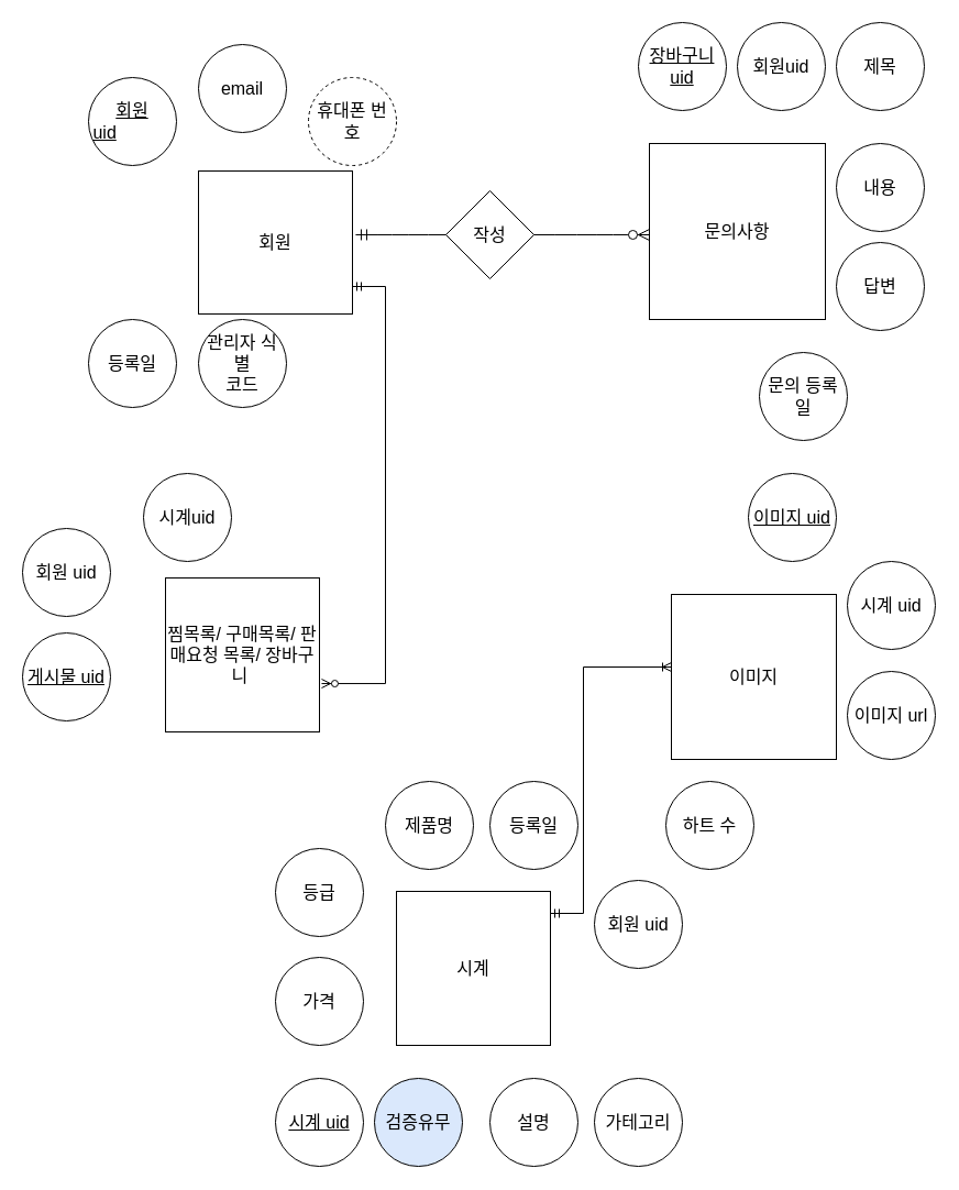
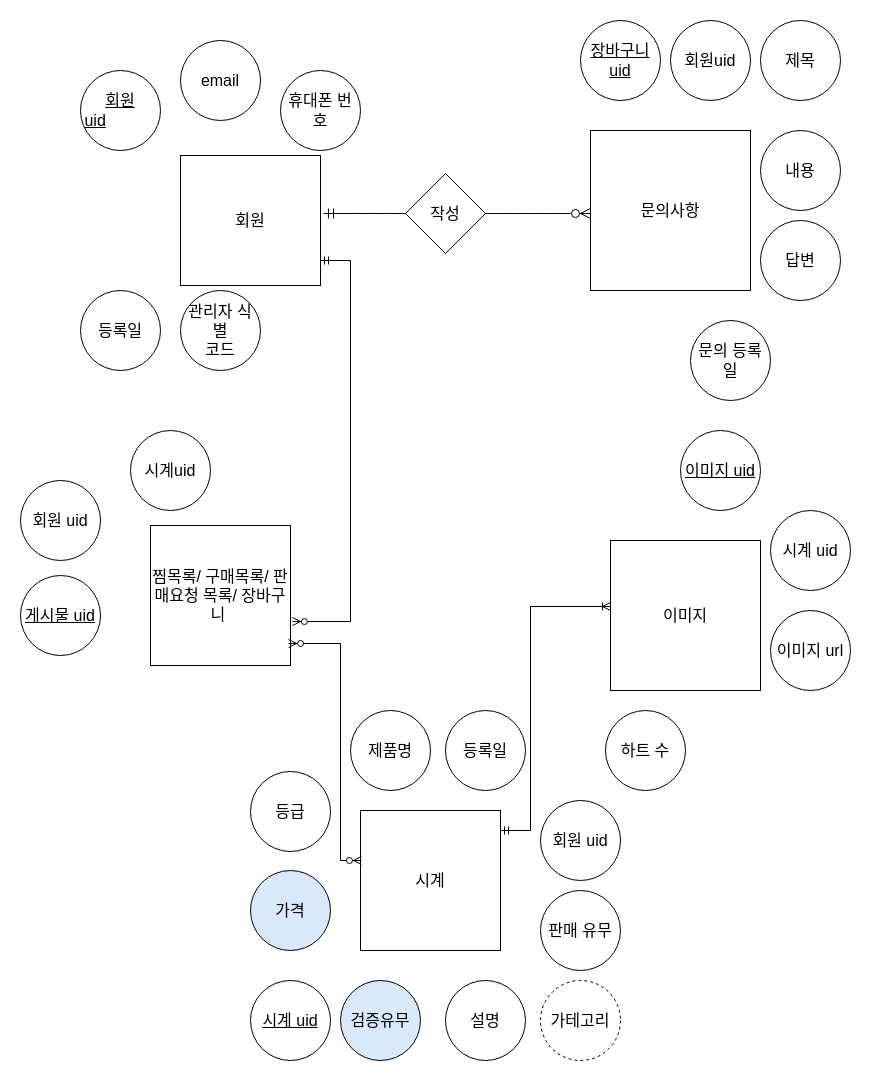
  <mxCell id="0" />
  <mxCell id="1" parent="0" />
  <mxCell id="2" value="회원" style="rounded=0;whiteSpace=wrap;html=1;fontSize=16;" vertex="1" parent="1"><mxGeometry x="180" y="155" width="140" height="130" as="geometry" /></mxCell>
  <mxCell id="3" value="&lt;u&gt;회원 uid&lt;span style=&quot;white-space: pre;&quot;&gt;&#09;&lt;/span&gt;&lt;span style=&quot;white-space: pre;&quot;&gt;&#09;&lt;/span&gt;&lt;/u&gt;" style="ellipse;whiteSpace=wrap;html=1;aspect=fixed;fontSize=16;" vertex="1" parent="1"><mxGeometry x="80" y="70" width="80" height="80" as="geometry" /></mxCell>
  <mxCell id="4" value="email" style="ellipse;whiteSpace=wrap;html=1;aspect=fixed;fontSize=16;" vertex="1" parent="1"><mxGeometry x="180" y="40" width="80" height="80" as="geometry" /></mxCell>
- <mxCell id="5" value="휴대폰 번호" style="ellipse;whiteSpace=wrap;html=1;aspect=fixed;fontSize=16;dashed=1;" vertex="1" parent="1"><mxGeometry x="280" y="70" width="80" height="80" as="geometry" /></mxCell>
+ <mxCell id="5" value="휴대폰 번호" style="ellipse;whiteSpace=wrap;html=1;aspect=fixed;fontSize=16;" vertex="1" parent="1"><mxGeometry x="280" y="70" width="80" height="80" as="geometry" /></mxCell>
  <mxCell id="6" value="등록일" style="ellipse;whiteSpace=wrap;html=1;aspect=fixed;fontSize=16;" vertex="1" parent="1"><mxGeometry x="80" y="290" width="80" height="80" as="geometry" /></mxCell>
  <mxCell id="7" value="관리자 식별&lt;br&gt;코드" style="ellipse;whiteSpace=wrap;html=1;aspect=fixed;fontSize=16;" vertex="1" parent="1"><mxGeometry x="180" y="290" width="80" height="80" as="geometry" /></mxCell>
  <mxCell id="8" value="문의사항" style="whiteSpace=wrap;html=1;aspect=fixed;fontSize=16;" vertex="1" parent="1"><mxGeometry x="590" y="130" width="160" height="160" as="geometry" /></mxCell>
  <mxCell id="9" value="시계" style="whiteSpace=wrap;html=1;aspect=fixed;fontSize=16;" vertex="1" parent="1"><mxGeometry x="360" y="810" width="140" height="140" as="geometry" /></mxCell>
  <mxCell id="10" value="이미지" style="whiteSpace=wrap;html=1;aspect=fixed;fontSize=16;" vertex="1" parent="1"><mxGeometry x="610" y="540" width="150" height="150" as="geometry" /></mxCell>
  <mxCell id="11" value="찜목록/ 구매목록/ 판매요청 목록/ 장바구니&amp;nbsp;" style="whiteSpace=wrap;html=1;aspect=fixed;fontSize=16;" vertex="1" parent="1"><mxGeometry x="150" y="525" width="140" height="140" as="geometry" /></mxCell>
  <mxCell id="12" value="회원 uid" style="ellipse;whiteSpace=wrap;html=1;aspect=fixed;fontSize=16;" vertex="1" parent="1"><mxGeometry x="20" y="480" width="80" height="80" as="geometry" /></mxCell>
  <mxCell id="13" value="시계uid" style="ellipse;whiteSpace=wrap;html=1;aspect=fixed;fontSize=16;" vertex="1" parent="1"><mxGeometry x="130" y="430" width="80" height="80" as="geometry" /></mxCell>
  <mxCell id="14" value="&lt;u&gt;게시물 uid&lt;/u&gt;" style="ellipse;whiteSpace=wrap;html=1;aspect=fixed;fontSize=16;" vertex="1" parent="1"><mxGeometry x="20" y="575" width="80" height="80" as="geometry" /></mxCell>
  <mxCell id="15" value="&lt;u&gt;이미지 uid&lt;/u&gt;" style="ellipse;whiteSpace=wrap;html=1;aspect=fixed;fontSize=16;" vertex="1" parent="1"><mxGeometry x="680" y="430" width="80" height="80" as="geometry" /></mxCell>
  <mxCell id="16" value="시계 uid" style="ellipse;whiteSpace=wrap;html=1;aspect=fixed;fontSize=16;" vertex="1" parent="1"><mxGeometry x="770" y="510" width="80" height="80" as="geometry" /></mxCell>
  <mxCell id="17" value="이미지 url" style="ellipse;whiteSpace=wrap;html=1;aspect=fixed;fontSize=16;" vertex="1" parent="1"><mxGeometry x="770" y="610" width="80" height="80" as="geometry" /></mxCell>
  <mxCell id="18" value="&lt;u&gt;장바구니 uid&lt;/u&gt;" style="ellipse;whiteSpace=wrap;html=1;aspect=fixed;fontSize=16;" vertex="1" parent="1"><mxGeometry x="580" y="20" width="80" height="80" as="geometry" /></mxCell>
  <mxCell id="19" value="회원uid" style="ellipse;whiteSpace=wrap;html=1;aspect=fixed;fontSize=16;" vertex="1" parent="1"><mxGeometry x="670" y="20" width="80" height="80" as="geometry" /></mxCell>
  <mxCell id="20" value="내용" style="ellipse;whiteSpace=wrap;html=1;aspect=fixed;fontSize=16;" vertex="1" parent="1"><mxGeometry x="760" y="130" width="80" height="80" as="geometry" /></mxCell>
  <mxCell id="21" value="제목" style="ellipse;whiteSpace=wrap;html=1;aspect=fixed;fontSize=16;" vertex="1" parent="1"><mxGeometry x="760" y="20" width="80" height="80" as="geometry" /></mxCell>
  <mxCell id="22" value="문의 등록일" style="ellipse;whiteSpace=wrap;html=1;aspect=fixed;fontSize=16;" vertex="1" parent="1"><mxGeometry x="690" y="320" width="80" height="80" as="geometry" /></mxCell>
  <mxCell id="23" value="답변" style="ellipse;whiteSpace=wrap;html=1;aspect=fixed;fontSize=16;" vertex="1" parent="1"><mxGeometry x="760" y="220" width="80" height="80" as="geometry" /></mxCell>
  <mxCell id="24" style="edgeStyle=none;curved=1;rounded=0;orthogonalLoop=1;jettySize=auto;html=1;exitX=0;exitY=0.5;exitDx=0;exitDy=0;fontSize=12;startSize=8;endSize=8;" edge="1" parent="1" source="4" target="4"><mxGeometry relative="1" as="geometry" /></mxCell>
  <mxCell id="25" value="제품명" style="ellipse;whiteSpace=wrap;html=1;aspect=fixed;fontSize=16;" vertex="1" parent="1"><mxGeometry x="350" y="710" width="80" height="80" as="geometry" /></mxCell>
- <mxCell id="26" value="가테고리" style="ellipse;whiteSpace=wrap;html=1;aspect=fixed;fontSize=16;" vertex="1" parent="1"><mxGeometry x="540" y="980" width="80" height="80" as="geometry" /></mxCell>
+ <mxCell id="26" value="가테고리" style="ellipse;whiteSpace=wrap;html=1;aspect=fixed;fontSize=16;dashed=1;" vertex="1" parent="1"><mxGeometry x="540" y="980" width="80" height="80" as="geometry" /></mxCell>
  <mxCell id="27" value="등록일" style="ellipse;whiteSpace=wrap;html=1;aspect=fixed;fontSize=16;" vertex="1" parent="1"><mxGeometry x="445" y="710" width="80" height="80" as="geometry" /></mxCell>
  <mxCell id="28" value="설명" style="ellipse;whiteSpace=wrap;html=1;aspect=fixed;fontSize=16;" vertex="1" parent="1"><mxGeometry x="445" y="980" width="80" height="80" as="geometry" /></mxCell>
+ <mxCell id="29" value="판매 유무" style="ellipse;whiteSpace=wrap;html=1;aspect=fixed;fontSize=16;" vertex="1" parent="1"><mxGeometry x="540" y="890" width="80" height="80" as="geometry" /></mxCell>
  <mxCell id="30" value="회원 uid" style="ellipse;whiteSpace=wrap;html=1;aspect=fixed;fontSize=16;" vertex="1" parent="1"><mxGeometry x="540" y="800" width="80" height="80" as="geometry" /></mxCell>
  <mxCell id="31" value="하트 수" style="ellipse;whiteSpace=wrap;html=1;aspect=fixed;fontSize=16;" vertex="1" parent="1"><mxGeometry x="605" y="710" width="80" height="80" as="geometry" /></mxCell>
  <mxCell id="32" value="검증유무" style="ellipse;whiteSpace=wrap;html=1;aspect=fixed;fontSize=16;fillColor=#dae8fc;" vertex="1" parent="1"><mxGeometry x="340" y="980" width="80" height="80" as="geometry" /></mxCell>
  <mxCell id="33" value="등급" style="ellipse;whiteSpace=wrap;html=1;aspect=fixed;fontSize=16;" vertex="1" parent="1"><mxGeometry x="250" y="771" width="80" height="80" as="geometry" /></mxCell>
- <mxCell id="34" value="가격" style="ellipse;whiteSpace=wrap;html=1;aspect=fixed;fontSize=16;" vertex="1" parent="1"><mxGeometry x="250" y="870" width="80" height="80" as="geometry" /></mxCell>
+ <mxCell id="34" value="가격" style="ellipse;whiteSpace=wrap;html=1;aspect=fixed;fontSize=16;fillColor=#dae8fc;" vertex="1" parent="1"><mxGeometry x="250" y="870" width="80" height="80" as="geometry" /></mxCell>
  <mxCell id="35" value="&lt;u&gt;시계 uid&lt;/u&gt;" style="ellipse;whiteSpace=wrap;html=1;aspect=fixed;fontSize=16;" vertex="1" parent="1"><mxGeometry x="250" y="980" width="80" height="80" as="geometry" /></mxCell>
  <mxCell id="36" value="" style="edgeStyle=entityRelationEdgeStyle;fontSize=12;html=1;endArrow=ERzeroToMany;startArrow=ERmandOne;rounded=0;startSize=8;endSize=8;curved=1;exitX=1.021;exitY=0.446;exitDx=0;exitDy=0;exitPerimeter=0;" edge="1" parent="1" source="2"><mxGeometry width="100" height="100" relative="1" as="geometry"><mxPoint x="370" y="110" as="sourcePoint" /><mxPoint x="590" y="213" as="targetPoint" /><Array as="points"><mxPoint x="350" y="210" /></Array></mxGeometry></mxCell>
  <mxCell id="37" value="작성" style="rhombus;whiteSpace=wrap;html=1;fontSize=16;" vertex="1" parent="1"><mxGeometry x="405" y="173" width="80" height="80" as="geometry" /></mxCell>
  <mxCell id="38" value="" style="edgeStyle=entityRelationEdgeStyle;fontSize=12;html=1;endArrow=ERzeroToMany;startArrow=ERmandOne;rounded=0;exitX=1;exitY=0.75;exitDx=0;exitDy=0;entryX=1.014;entryY=0.686;entryDx=0;entryDy=0;entryPerimeter=0;" edge="1" parent="1" target="11"><mxGeometry width="100" height="100" relative="1" as="geometry"><mxPoint x="320" y="260" as="sourcePoint" /><mxPoint x="260" y="645.48" as="targetPoint" /><Array as="points"><mxPoint x="360.98" y="362.52" /><mxPoint x="360.98" y="352.52" /><mxPoint x="360.98" y="512.52" /><mxPoint x="370" y="547.5" /></Array></mxGeometry></mxCell>
+ <mxCell id="39" value="" style="edgeStyle=orthogonalEdgeStyle;fontSize=12;html=1;endArrow=ERzeroToMany;endFill=1;startArrow=ERzeroToMany;rounded=0;entryX=0.986;entryY=0.843;entryDx=0;entryDy=0;entryPerimeter=0;exitX=0.007;exitY=0.357;exitDx=0;exitDy=0;exitPerimeter=0;" edge="1" parent="1" source="9" target="11"><mxGeometry width="100" height="100" relative="1" as="geometry"><mxPoint x="549.02" y="961.96" as="sourcePoint" /><mxPoint x="300" y="650" as="targetPoint" /><Array as="points"><mxPoint x="340" y="860" /><mxPoint x="340" y="643" /></Array></mxGeometry></mxCell>
  <mxCell id="40" value="" style="edgeStyle=orthogonalEdgeStyle;fontSize=12;html=1;endArrow=ERoneToMany;startArrow=ERmandOne;rounded=0;" edge="1" parent="1"><mxGeometry width="100" height="100" relative="1" as="geometry"><mxPoint x="500" y="830" as="sourcePoint" /><mxPoint x="610" y="606" as="targetPoint" /><Array as="points"><mxPoint x="530" y="830" /><mxPoint x="530" y="606" /></Array></mxGeometry></mxCell>
